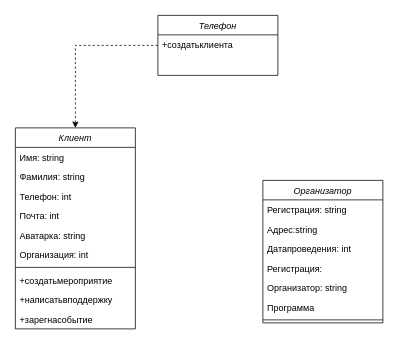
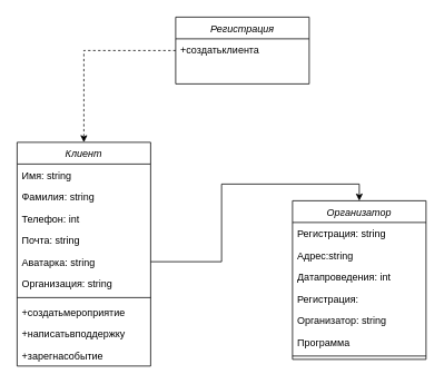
  <mxCell id="0" />
  <mxCell id="1" parent="0" />
  <mxCell id="2" value="Клиент" style="swimlane;fontStyle=2;align=center;verticalAlign=top;childLayout=stackLayout;horizontal=1;startSize=26;horizontalStack=0;resizeParent=1;resizeLast=0;collapsible=1;marginBottom=0;rounded=0;shadow=0;strokeWidth=1;" parent="1" vertex="1"><mxGeometry x="20" y="170" width="160" height="268" as="geometry"><mxRectangle x="230" y="140" width="160" height="26" as="alternateBounds" /></mxGeometry></mxCell>
  <mxCell id="3" value="Имя: string" style="text;align=left;verticalAlign=top;spacingLeft=4;spacingRight=4;overflow=hidden;rotatable=0;points=[[0,0.5],[1,0.5]];portConstraint=eastwest;" parent="2" vertex="1"><mxGeometry y="26" width="160" height="26" as="geometry" /></mxCell>
  <mxCell id="4" value="Фамилия: string" style="text;align=left;verticalAlign=top;spacingLeft=4;spacingRight=4;overflow=hidden;rotatable=0;points=[[0,0.5],[1,0.5]];portConstraint=eastwest;" parent="2" vertex="1"><mxGeometry y="52" width="160" height="26" as="geometry" /></mxCell>
  <mxCell id="5" value="Телефон: int" style="text;align=left;verticalAlign=top;spacingLeft=4;spacingRight=4;overflow=hidden;rotatable=0;points=[[0,0.5],[1,0.5]];portConstraint=eastwest;rounded=0;shadow=0;html=0;" parent="2" vertex="1"><mxGeometry y="78" width="160" height="26" as="geometry" /></mxCell>
- <mxCell id="6" value="Почта: int" style="text;align=left;verticalAlign=top;spacingLeft=4;spacingRight=4;overflow=hidden;rotatable=0;points=[[0,0.5],[1,0.5]];portConstraint=eastwest;rounded=0;shadow=0;html=0;" parent="2" vertex="1"><mxGeometry y="104" width="160" height="26" as="geometry" /></mxCell>
+ <mxCell id="6" value="Почта: string" style="text;align=left;verticalAlign=top;spacingLeft=4;spacingRight=4;overflow=hidden;rotatable=0;points=[[0,0.5],[1,0.5]];portConstraint=eastwest;rounded=0;shadow=0;html=0;" parent="2" vertex="1"><mxGeometry y="104" width="160" height="26" as="geometry" /></mxCell>
  <mxCell id="7" value="Аватарка: string" style="text;align=left;verticalAlign=top;spacingLeft=4;spacingRight=4;overflow=hidden;rotatable=0;points=[[0,0.5],[1,0.5]];portConstraint=eastwest;rounded=0;shadow=0;html=0;" parent="2" vertex="1"><mxGeometry y="130" width="160" height="26" as="geometry" /></mxCell>
- <mxCell id="8" value="Организация: int" style="text;align=left;verticalAlign=top;spacingLeft=4;spacingRight=4;overflow=hidden;rotatable=0;points=[[0,0.5],[1,0.5]];portConstraint=eastwest;rounded=0;shadow=0;html=0;" parent="2" vertex="1"><mxGeometry y="156" width="160" height="26" as="geometry" /></mxCell>
+ <mxCell id="8" value="Организация: string" style="text;align=left;verticalAlign=top;spacingLeft=4;spacingRight=4;overflow=hidden;rotatable=0;points=[[0,0.5],[1,0.5]];portConstraint=eastwest;rounded=0;shadow=0;html=0;" parent="2" vertex="1"><mxGeometry y="156" width="160" height="26" as="geometry" /></mxCell>
  <mxCell id="9" value="" style="line;html=1;strokeWidth=1;align=left;verticalAlign=middle;spacingTop=-1;spacingLeft=3;spacingRight=3;rotatable=0;labelPosition=right;points=[];portConstraint=eastwest;" parent="2" vertex="1"><mxGeometry y="182" width="160" height="8" as="geometry" /></mxCell>
  <mxCell id="10" value="+создатьмероприятие" style="text;align=left;verticalAlign=top;spacingLeft=4;spacingRight=4;overflow=hidden;rotatable=0;points=[[0,0.5],[1,0.5]];portConstraint=eastwest;" parent="2" vertex="1"><mxGeometry y="190" width="160" height="26" as="geometry" /></mxCell>
  <mxCell id="11" value="+написатьвподдержку" style="text;align=left;verticalAlign=top;spacingLeft=4;spacingRight=4;overflow=hidden;rotatable=0;points=[[0,0.5],[1,0.5]];portConstraint=eastwest;" parent="2" vertex="1"><mxGeometry y="216" width="160" height="26" as="geometry" /></mxCell>
  <mxCell id="12" value="+зарегнасобытие" style="text;align=left;verticalAlign=top;spacingLeft=4;spacingRight=4;overflow=hidden;rotatable=0;points=[[0,0.5],[1,0.5]];portConstraint=eastwest;" parent="2" vertex="1"><mxGeometry y="242" width="160" height="26" as="geometry" /></mxCell>
  <mxCell id="13" style="edgeStyle=orthogonalEdgeStyle;rounded=0;orthogonalLoop=1;jettySize=auto;html=1;entryX=0.5;entryY=0;entryDx=0;entryDy=0;dashed=1;" parent="1" source="14" target="2" edge="1"><mxGeometry relative="1" as="geometry" /></mxCell>
- <mxCell id="14" value="Телефон" style="swimlane;fontStyle=2;align=center;verticalAlign=top;childLayout=stackLayout;horizontal=1;startSize=26;horizontalStack=0;resizeParent=1;resizeLast=0;collapsible=1;marginBottom=0;rounded=0;shadow=0;strokeWidth=1;" parent="1" vertex="1"><mxGeometry x="210" y="20" width="160" height="80" as="geometry"><mxRectangle x="230" y="140" width="160" height="26" as="alternateBounds" /></mxGeometry></mxCell>
+ <mxCell id="14" value="Регистрация" style="swimlane;fontStyle=2;align=center;verticalAlign=top;childLayout=stackLayout;horizontal=1;startSize=26;horizontalStack=0;resizeParent=1;resizeLast=0;collapsible=1;marginBottom=0;rounded=0;shadow=0;strokeWidth=1;" parent="1" vertex="1"><mxGeometry x="210" y="20" width="160" height="80" as="geometry"><mxRectangle x="230" y="140" width="160" height="26" as="alternateBounds" /></mxGeometry></mxCell>
  <mxCell id="15" value="+создатьклиента" style="text;align=left;verticalAlign=top;spacingLeft=4;spacingRight=4;overflow=hidden;rotatable=0;points=[[0,0.5],[1,0.5]];portConstraint=eastwest;" parent="14" vertex="1"><mxGeometry y="26" width="160" height="26" as="geometry" /></mxCell>
  <mxCell id="16" value="Организатор" style="swimlane;fontStyle=2;align=center;verticalAlign=top;childLayout=stackLayout;horizontal=1;startSize=26;horizontalStack=0;resizeParent=1;resizeLast=0;collapsible=1;marginBottom=0;rounded=0;shadow=0;strokeWidth=1;" parent="1" vertex="1"><mxGeometry x="350" y="240" width="160" height="190" as="geometry"><mxRectangle x="230" y="140" width="160" height="26" as="alternateBounds" /></mxGeometry></mxCell>
  <mxCell id="17" value="Регистрация: string" style="text;align=left;verticalAlign=top;spacingLeft=4;spacingRight=4;overflow=hidden;rotatable=0;points=[[0,0.5],[1,0.5]];portConstraint=eastwest;" parent="16" vertex="1"><mxGeometry y="26" width="160" height="26" as="geometry" /></mxCell>
  <mxCell id="18" value="Адрес:string" style="text;align=left;verticalAlign=top;spacingLeft=4;spacingRight=4;overflow=hidden;rotatable=0;points=[[0,0.5],[1,0.5]];portConstraint=eastwest;" parent="16" vertex="1"><mxGeometry y="52" width="160" height="26" as="geometry" /></mxCell>
  <mxCell id="19" value="Датапроведения: int" style="text;align=left;verticalAlign=top;spacingLeft=4;spacingRight=4;overflow=hidden;rotatable=0;points=[[0,0.5],[1,0.5]];portConstraint=eastwest;rounded=0;shadow=0;html=0;" parent="16" vertex="1"><mxGeometry y="78" width="160" height="26" as="geometry" /></mxCell>
  <mxCell id="20" value="Регистрация: " style="text;align=left;verticalAlign=top;spacingLeft=4;spacingRight=4;overflow=hidden;rotatable=0;points=[[0,0.5],[1,0.5]];portConstraint=eastwest;rounded=0;shadow=0;html=0;" parent="16" vertex="1"><mxGeometry y="104" width="160" height="26" as="geometry" /></mxCell>
  <mxCell id="21" value="Организатор: string" style="text;align=left;verticalAlign=top;spacingLeft=4;spacingRight=4;overflow=hidden;rotatable=0;points=[[0,0.5],[1,0.5]];portConstraint=eastwest;rounded=0;shadow=0;html=0;" parent="16" vertex="1"><mxGeometry y="130" width="160" height="26" as="geometry" /></mxCell>
  <mxCell id="22" value="Программа" style="text;align=left;verticalAlign=top;spacingLeft=4;spacingRight=4;overflow=hidden;rotatable=0;points=[[0,0.5],[1,0.5]];portConstraint=eastwest;rounded=0;shadow=0;html=0;" parent="16" vertex="1"><mxGeometry y="156" width="160" height="26" as="geometry" /></mxCell>
  <mxCell id="23" value="" style="line;html=1;strokeWidth=1;align=left;verticalAlign=middle;spacingTop=-1;spacingLeft=3;spacingRight=3;rotatable=0;labelPosition=right;points=[];portConstraint=eastwest;" parent="16" vertex="1"><mxGeometry y="182" width="160" height="8" as="geometry" /></mxCell>
+ <mxCell id="24" style="edgeStyle=orthogonalEdgeStyle;rounded=0;orthogonalLoop=1;jettySize=auto;html=1;entryX=0.5;entryY=0;entryDx=0;entryDy=0;" parent="1" source="7" target="16" edge="1"><mxGeometry relative="1" as="geometry" /></mxCell>
